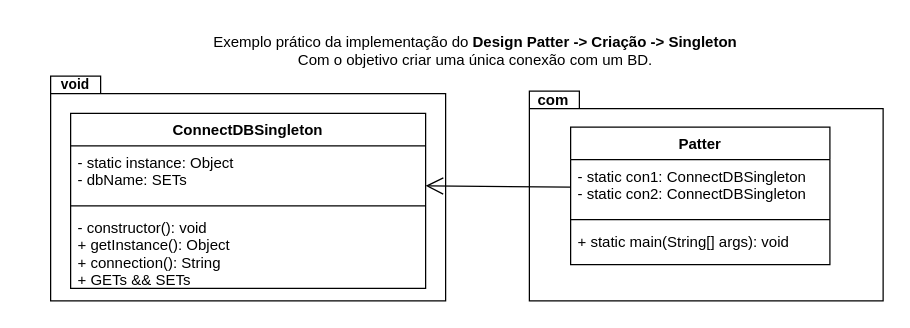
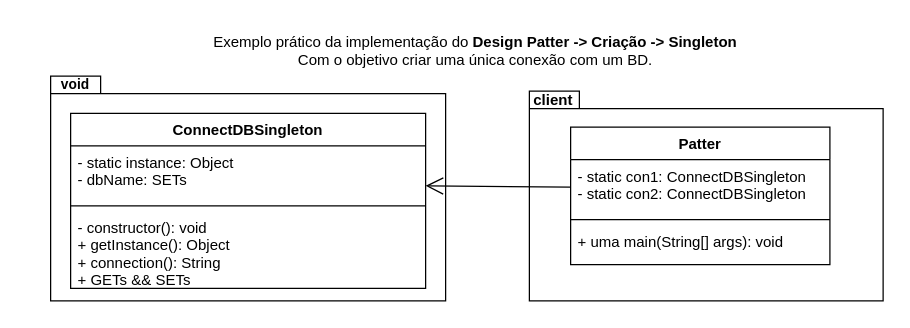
  <mxCell id="0" />
  <mxCell id="1" parent="0" />
  <mxCell id="2" value="" style="shape=folder;fontStyle=1;spacingTop=10;tabWidth=40;tabHeight=14;tabPosition=left;html=1;" parent="1" vertex="1"><mxGeometry x="423" y="72.1" width="283" height="167.9" as="geometry" /></mxCell>
  <mxCell id="3" value="" style="shape=folder;fontStyle=1;spacingTop=10;tabWidth=40;tabHeight=14;tabPosition=left;html=1;" parent="1" vertex="1"><mxGeometry x="40" y="60.19" width="316" height="179.81" as="geometry" /></mxCell>
  <mxCell id="4" value="Exemplo prático da implementação do &lt;b&gt;Design Patter -&amp;gt; Criação -&amp;gt; Singleton&lt;/b&gt;&lt;br&gt;Com o objetivo criar uma única conexão com um BD." style="text;html=1;strokeColor=none;fillColor=none;align=center;verticalAlign=middle;whiteSpace=wrap;rounded=0;" parent="1" vertex="1"><mxGeometry x="135" y="20" width="490" height="40" as="geometry" /></mxCell>
  <mxCell id="5" value="ConnectDBSingleton" style="swimlane;fontStyle=1;align=center;verticalAlign=top;childLayout=stackLayout;horizontal=1;startSize=26;horizontalStack=0;resizeParent=1;resizeParentMax=0;resizeLast=0;collapsible=1;marginBottom=0;" parent="1" vertex="1"><mxGeometry x="56" y="90" width="284" height="140" as="geometry" /></mxCell>
  <mxCell id="6" value="- static instance: Object&#10;- dbName: SETs" style="text;strokeColor=none;fillColor=none;align=left;verticalAlign=top;spacingLeft=4;spacingRight=4;overflow=hidden;rotatable=0;points=[[0,0.5],[1,0.5]];portConstraint=eastwest;" parent="5" vertex="1"><mxGeometry y="26" width="284" height="44" as="geometry" /></mxCell>
  <mxCell id="7" value="" style="line;strokeWidth=1;fillColor=none;align=left;verticalAlign=middle;spacingTop=-1;spacingLeft=3;spacingRight=3;rotatable=0;labelPosition=right;points=[];portConstraint=eastwest;" parent="5" vertex="1"><mxGeometry y="70" width="284" height="8" as="geometry" /></mxCell>
  <mxCell id="8" value="- constructor(): void&#10;+ getInstance(): Object&#10;+ connection(): String&#10;+ GETs &amp;&amp; SETs" style="text;strokeColor=none;fillColor=none;align=left;verticalAlign=top;spacingLeft=4;spacingRight=4;overflow=hidden;rotatable=0;points=[[0,0.5],[1,0.5]];portConstraint=eastwest;" parent="5" vertex="1"><mxGeometry y="78" width="284" height="62" as="geometry" /></mxCell>
  <mxCell id="9" value="" style="endArrow=open;endFill=1;endSize=12;html=1;exitX=0;exitY=0.5;exitDx=0;exitDy=0;" parent="1" source="13" edge="1"><mxGeometry width="160" relative="1" as="geometry"><mxPoint x="503.42" y="357.48" as="sourcePoint" /><mxPoint x="340" y="148" as="targetPoint" /></mxGeometry></mxCell>
  <mxCell id="10" value="void" style="text;align=center;fontStyle=1;verticalAlign=middle;spacingLeft=3;spacingRight=3;strokeColor=none;rotatable=0;points=[[0,0.5],[1,0.5]];portConstraint=eastwest;fontSize=11;" parent="1" vertex="1"><mxGeometry x="20" y="53" width="80" height="26.708" as="geometry" /></mxCell>
- <mxCell id="11" value="com" style="text;align=center;fontStyle=1;verticalAlign=middle;spacingLeft=3;spacingRight=3;strokeColor=none;rotatable=0;points=[[0,0.5],[1,0.5]];portConstraint=eastwest;" parent="1" vertex="1"><mxGeometry x="416" y="70.752" width="52.571" height="15.586" as="geometry" /></mxCell>
+ <mxCell id="11" value="client" style="text;align=center;fontStyle=1;verticalAlign=middle;spacingLeft=3;spacingRight=3;strokeColor=none;rotatable=0;points=[[0,0.5],[1,0.5]];portConstraint=eastwest;" parent="1" vertex="1"><mxGeometry x="416" y="70.752" width="52.571" height="15.586" as="geometry" /></mxCell>
  <mxCell id="12" value="Patter" style="swimlane;fontStyle=1;align=center;verticalAlign=top;childLayout=stackLayout;horizontal=1;startSize=26;horizontalStack=0;resizeParent=1;resizeParentMax=0;resizeLast=0;collapsible=1;marginBottom=0;" parent="1" vertex="1"><mxGeometry x="456" y="101.05" width="207.43" height="110" as="geometry" /></mxCell>
  <mxCell id="13" value="- static con1: ConnectDBSingleton&#10;- static con2: ConnectDBSingleton" style="text;strokeColor=none;fillColor=none;align=left;verticalAlign=top;spacingLeft=4;spacingRight=4;overflow=hidden;rotatable=0;points=[[0,0.5],[1,0.5]];portConstraint=eastwest;" parent="12" vertex="1"><mxGeometry y="26" width="207.43" height="44" as="geometry" /></mxCell>
  <mxCell id="14" value="" style="line;strokeWidth=1;fillColor=none;align=left;verticalAlign=middle;spacingTop=-1;spacingLeft=3;spacingRight=3;rotatable=0;labelPosition=right;points=[];portConstraint=eastwest;" parent="12" vertex="1"><mxGeometry y="70" width="207.43" height="8" as="geometry" /></mxCell>
- <mxCell id="15" value="+ static main(String[] args): void" style="text;strokeColor=none;fillColor=none;align=left;verticalAlign=top;spacingLeft=4;spacingRight=4;overflow=hidden;rotatable=0;points=[[0,0.5],[1,0.5]];portConstraint=eastwest;" parent="12" vertex="1"><mxGeometry y="78" width="207.43" height="32" as="geometry" /></mxCell>
+ <mxCell id="15" value="+ uma main(String[] args): void" style="text;strokeColor=none;fillColor=none;align=left;verticalAlign=top;spacingLeft=4;spacingRight=4;overflow=hidden;rotatable=0;points=[[0,0.5],[1,0.5]];portConstraint=eastwest;" parent="12" vertex="1"><mxGeometry y="78" width="207.43" height="32" as="geometry" /></mxCell>
